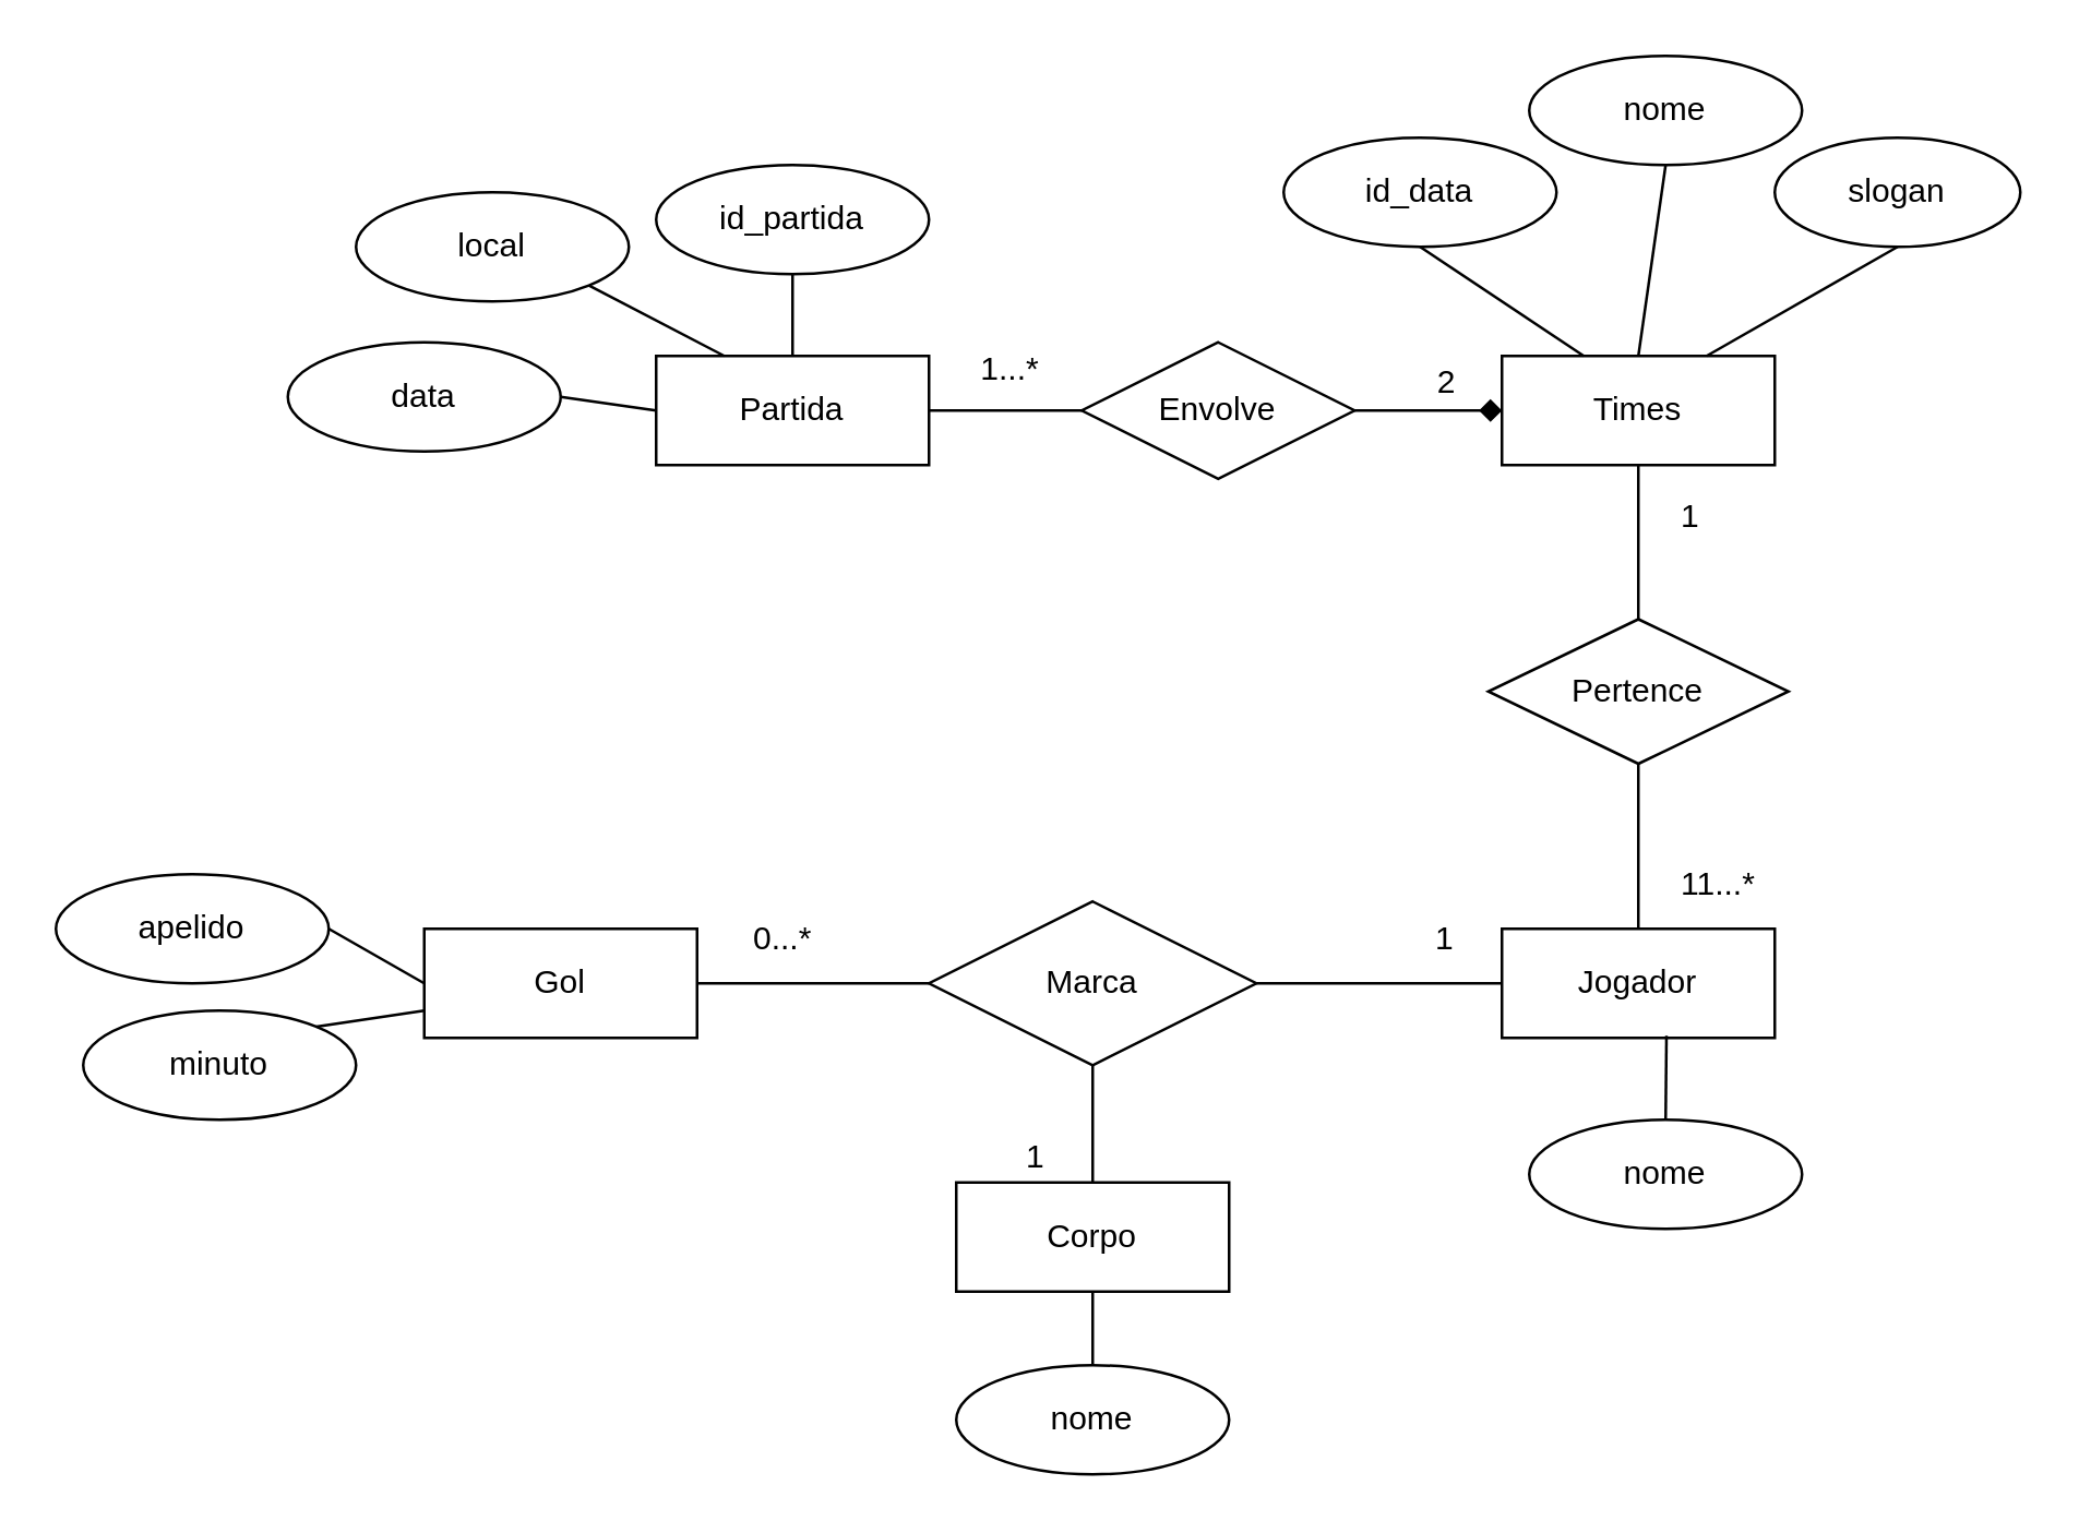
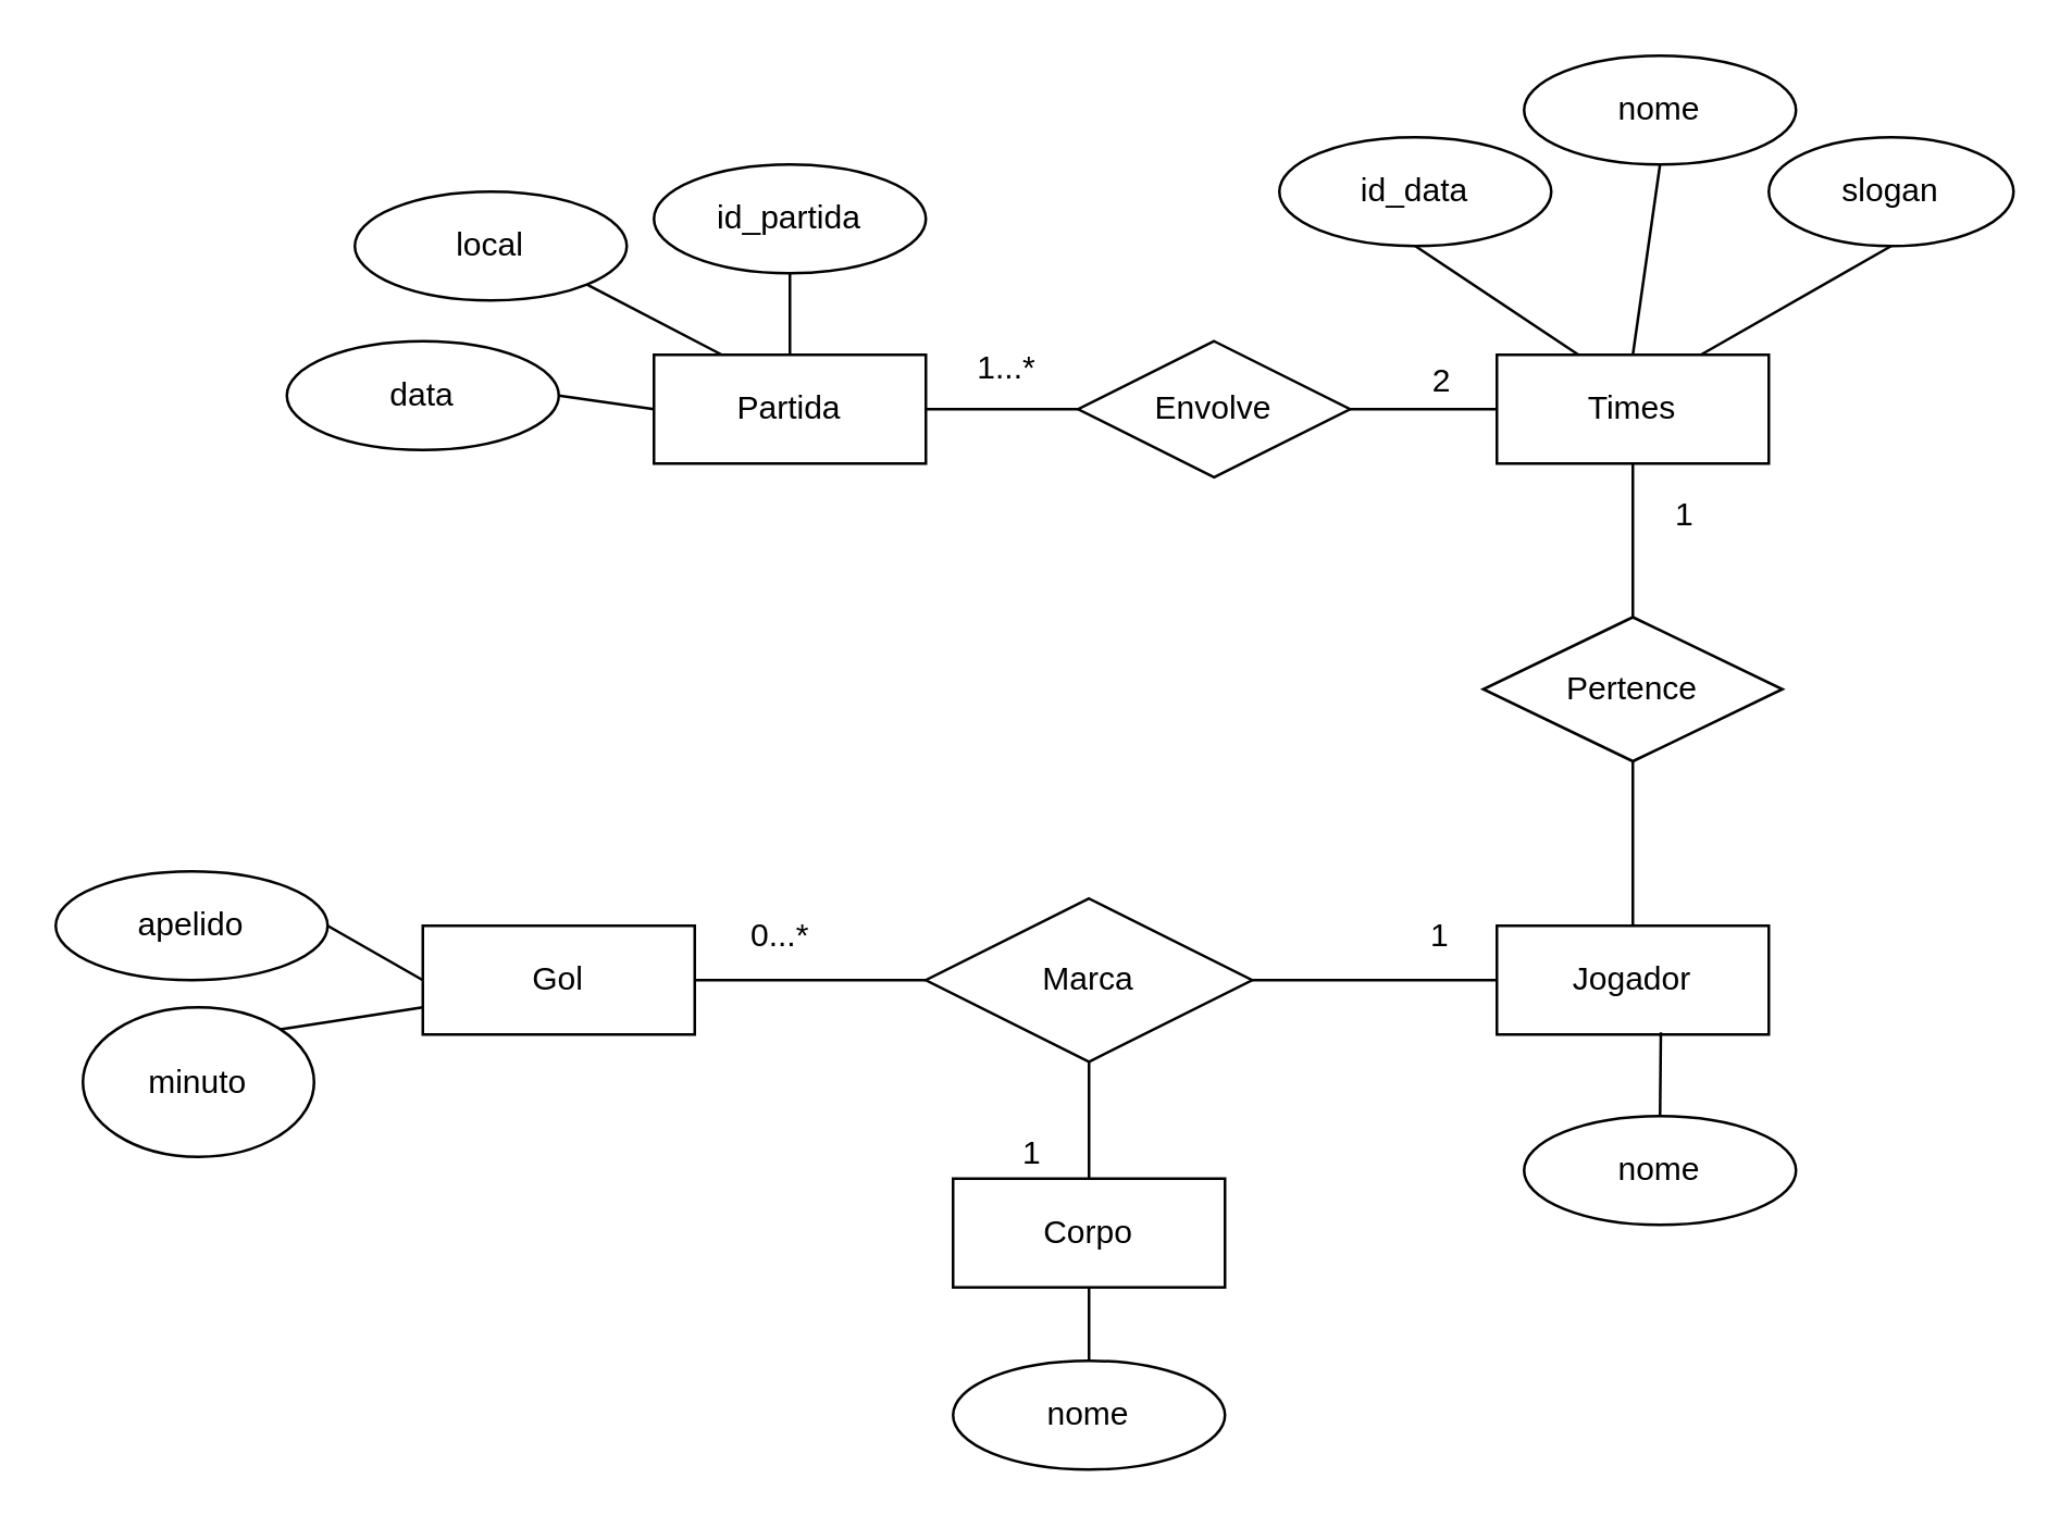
  <mxCell id="0" />
  <mxCell id="1" parent="0" />
  <mxCell id="2" value="Partida" style="whiteSpace=wrap;html=1;align=center;" vertex="1" parent="1"><mxGeometry x="240" y="130" width="100" height="40" as="geometry" /></mxCell>
  <mxCell id="3" value="Times" style="whiteSpace=wrap;html=1;align=center;" vertex="1" parent="1"><mxGeometry x="550" y="130" width="100" height="40" as="geometry" /></mxCell>
  <mxCell id="4" value="id_partida" style="ellipse;whiteSpace=wrap;html=1;align=center;" vertex="1" parent="1"><mxGeometry x="240" y="60" width="100" height="40" as="geometry" /></mxCell>
  <mxCell id="5" value="id_data" style="ellipse;whiteSpace=wrap;html=1;align=center;" vertex="1" parent="1"><mxGeometry x="470" y="50" width="100" height="40" as="geometry" /></mxCell>
  <mxCell id="6" value="nome" style="ellipse;whiteSpace=wrap;html=1;align=center;" vertex="1" parent="1"><mxGeometry x="560" width="100" height="40" as="geometry" y="20" /></mxCell>
  <mxCell id="7" value="slogan" style="ellipse;whiteSpace=wrap;html=1;align=center;" vertex="1" parent="1"><mxGeometry x="650" y="50" width="90" height="40" as="geometry" /></mxCell>
  <mxCell id="8" value="Envolve" style="shape=rhombus;perimeter=rhombusPerimeter;whiteSpace=wrap;html=1;align=center;" vertex="1" parent="1"><mxGeometry x="396" y="125" width="100" height="50" as="geometry" /></mxCell>
  <mxCell id="9" value="" style="endArrow=none;html=1;rounded=0;entryX=0;entryY=0.5;entryDx=0;entryDy=0;exitX=1;exitY=0.5;exitDx=0;exitDy=0;" edge="1" parent="1" source="2" target="8"><mxGeometry width="50" height="50" relative="1" as="geometry"><mxPoint x="290" y="270" as="sourcePoint" /><mxPoint x="340" y="220" as="targetPoint" /></mxGeometry></mxCell>
- <mxCell id="10" value="" style="endArrow=diamond;html=1;rounded=0;entryX=0;entryY=0.5;entryDx=0;entryDy=0;exitX=1;exitY=0.5;exitDx=0;exitDy=0;" edge="1" parent="1" source="8" target="3"><mxGeometry width="50" height="50" relative="1" as="geometry"><mxPoint x="470" y="260" as="sourcePoint" /><mxPoint x="520" y="210" as="targetPoint" /></mxGeometry></mxCell>
+ <mxCell id="10" value="" style="endArrow=none;html=1;rounded=0;entryX=0;entryY=0.5;entryDx=0;entryDy=0;exitX=1;exitY=0.5;exitDx=0;exitDy=0;" edge="1" parent="1" source="8" target="3"><mxGeometry width="50" height="50" relative="1" as="geometry"><mxPoint x="470" y="260" as="sourcePoint" /><mxPoint x="520" y="210" as="targetPoint" /></mxGeometry></mxCell>
  <mxCell id="11" value="2" style="text;html=1;strokeColor=none;fillColor=none;align=center;verticalAlign=middle;whiteSpace=wrap;rounded=0;" vertex="1" parent="1"><mxGeometry x="500" y="125" width="60" height="30" as="geometry" /></mxCell>
  <mxCell id="12" value="1...*" style="text;html=1;strokeColor=none;fillColor=none;align=center;verticalAlign=middle;whiteSpace=wrap;rounded=0;" vertex="1" parent="1"><mxGeometry x="340" y="120" width="60" height="30" as="geometry" /></mxCell>
  <mxCell id="13" value="Jogador" style="whiteSpace=wrap;html=1;align=center;" vertex="1" parent="1"><mxGeometry x="550" y="340" width="100" height="40" as="geometry" /></mxCell>
  <mxCell id="14" value="Pertence" style="shape=rhombus;perimeter=rhombusPerimeter;whiteSpace=wrap;html=1;align=center;" vertex="1" parent="1"><mxGeometry x="545" y="226.5" width="110" height="53" as="geometry" /></mxCell>
  <mxCell id="15" value="" style="endArrow=none;html=1;rounded=0;entryX=0.5;entryY=1;entryDx=0;entryDy=0;exitX=0.5;exitY=0;exitDx=0;exitDy=0;" edge="1" parent="1" source="13" target="14"><mxGeometry width="50" height="50" relative="1" as="geometry"><mxPoint x="470" y="350" as="sourcePoint" /><mxPoint x="520" y="300" as="targetPoint" /></mxGeometry></mxCell>
  <mxCell id="16" value="" style="endArrow=none;html=1;rounded=0;entryX=0.5;entryY=1;entryDx=0;entryDy=0;exitX=0.5;exitY=0;exitDx=0;exitDy=0;" edge="1" parent="1" source="14" target="3"><mxGeometry width="50" height="50" relative="1" as="geometry"><mxPoint x="470" y="340" as="sourcePoint" /><mxPoint x="520" y="290" as="targetPoint" /></mxGeometry></mxCell>
  <mxCell id="17" value="1" style="text;strokeColor=none;fillColor=none;spacingLeft=4;spacingRight=4;overflow=hidden;rotatable=0;points=[[0,0.5],[1,0.5]];portConstraint=eastwest;fontSize=12;" vertex="1" parent="1"><mxGeometry x="610" y="175" width="40" height="30" as="geometry" /></mxCell>
- <mxCell id="18" value="11...*" style="text;strokeColor=none;fillColor=none;spacingLeft=4;spacingRight=4;overflow=hidden;rotatable=0;points=[[0,0.5],[1,0.5]];portConstraint=eastwest;fontSize=12;" vertex="1" parent="1"><mxGeometry x="610" y="310" width="40" height="30" as="geometry" /></mxCell>
  <mxCell id="19" value="local" style="ellipse;whiteSpace=wrap;html=1;align=center;" vertex="1" parent="1"><mxGeometry x="130" y="70" width="100" height="40" as="geometry" /></mxCell>
  <mxCell id="20" value="data" style="ellipse;whiteSpace=wrap;html=1;align=center;" vertex="1" parent="1"><mxGeometry x="105" y="125" width="100" height="40" as="geometry" /></mxCell>
  <mxCell id="21" value="Marca" style="shape=rhombus;perimeter=rhombusPerimeter;whiteSpace=wrap;html=1;align=center;" vertex="1" parent="1"><mxGeometry x="340" y="330" width="120" height="60" as="geometry" /></mxCell>
  <mxCell id="22" value="Gol" style="whiteSpace=wrap;html=1;align=center;" vertex="1" parent="1"><mxGeometry x="155" y="340" width="100" height="40" as="geometry" /></mxCell>
  <mxCell id="23" value="apelido" style="ellipse;whiteSpace=wrap;html=1;align=center;" vertex="1" parent="1"><mxGeometry x="20" y="320" width="100" height="40" as="geometry" /></mxCell>
- <mxCell id="24" value="minuto" style="ellipse;whiteSpace=wrap;html=1;align=center;" vertex="1" parent="1"><mxGeometry x="30" y="370" width="100" height="40" as="geometry" /></mxCell>
+ <mxCell id="24" value="minuto" style="ellipse;whiteSpace=wrap;html=1;align=center;" vertex="1" parent="1"><mxGeometry x="30" y="370" width="85" height="55" as="geometry" /></mxCell>
  <mxCell id="25" value="Corpo" style="whiteSpace=wrap;html=1;align=center;" vertex="1" parent="1"><mxGeometry y="433" width="100" height="40" as="geometry" x="350" /></mxCell>
  <mxCell id="26" value="nome" style="ellipse;whiteSpace=wrap;html=1;align=center;" vertex="1" parent="1"><mxGeometry y="500" width="100" height="40" as="geometry" x="350" /></mxCell>
  <mxCell id="27" value="" style="endArrow=none;html=1;rounded=0;entryX=0;entryY=0.75;entryDx=0;entryDy=0;exitX=1;exitY=0;exitDx=0;exitDy=0;" edge="1" parent="1" source="24" target="22"><mxGeometry width="50" height="50" relative="1" as="geometry"><mxPoint x="110" y="450" as="sourcePoint" /><mxPoint x="160" y="400" as="targetPoint" /></mxGeometry></mxCell>
  <mxCell id="28" value="" style="endArrow=none;html=1;rounded=0;entryX=0;entryY=0.5;entryDx=0;entryDy=0;exitX=1;exitY=0.5;exitDx=0;exitDy=0;" edge="1" parent="1" source="23" target="22"><mxGeometry width="50" height="50" relative="1" as="geometry"><mxPoint x="110" y="290" as="sourcePoint" /><mxPoint x="160" y="240" as="targetPoint" /></mxGeometry></mxCell>
  <mxCell id="29" value="" style="endArrow=none;html=1;rounded=0;exitX=1;exitY=0.5;exitDx=0;exitDy=0;entryX=0;entryY=0.5;entryDx=0;entryDy=0;" edge="1" parent="1" source="22" target="21"><mxGeometry width="50" height="50" relative="1" as="geometry"><mxPoint x="300" y="430" as="sourcePoint" /><mxPoint y="380" as="targetPoint" x="350" /></mxGeometry></mxCell>
  <mxCell id="30" value="" style="endArrow=none;html=1;rounded=0;entryX=0;entryY=0.5;entryDx=0;entryDy=0;exitX=1;exitY=0.5;exitDx=0;exitDy=0;" edge="1" parent="1" source="21" target="13"><mxGeometry width="50" height="50" relative="1" as="geometry"><mxPoint x="470" y="420" as="sourcePoint" /><mxPoint x="520" y="370" as="targetPoint" /></mxGeometry></mxCell>
  <mxCell id="31" value="" style="endArrow=none;html=1;rounded=0;entryX=0.5;entryY=1;entryDx=0;entryDy=0;exitX=0.5;exitY=0;exitDx=0;exitDy=0;" edge="1" parent="1" source="25" target="21"><mxGeometry width="50" height="50" relative="1" as="geometry"><mxPoint x="530" y="470" as="sourcePoint" /><mxPoint x="580" y="420" as="targetPoint" /></mxGeometry></mxCell>
  <mxCell id="32" value="" style="endArrow=none;html=1;rounded=0;entryX=0.5;entryY=1;entryDx=0;entryDy=0;exitX=0.5;exitY=0;exitDx=0;exitDy=0;" edge="1" parent="1" source="26" target="25"><mxGeometry width="50" height="50" relative="1" as="geometry"><mxPoint x="490" y="540" as="sourcePoint" /><mxPoint x="420" y="480" as="targetPoint" /></mxGeometry></mxCell>
  <mxCell id="33" value="" style="endArrow=none;html=1;rounded=0;entryX=1;entryY=1;entryDx=0;entryDy=0;exitX=0.25;exitY=0;exitDx=0;exitDy=0;" edge="1" parent="1" source="2" target="19"><mxGeometry width="50" height="50" relative="1" as="geometry"><mxPoint x="60" y="260" as="sourcePoint" /><mxPoint x="110" y="210" as="targetPoint" /></mxGeometry></mxCell>
  <mxCell id="34" value="" style="endArrow=none;html=1;rounded=0;entryX=0;entryY=0.5;entryDx=0;entryDy=0;exitX=1;exitY=0.5;exitDx=0;exitDy=0;" edge="1" parent="1" source="20" target="2"><mxGeometry width="50" height="50" relative="1" as="geometry"><mxPoint x="190" y="240" as="sourcePoint" /><mxPoint x="240" y="190" as="targetPoint" /></mxGeometry></mxCell>
  <mxCell id="35" value="" style="endArrow=none;html=1;rounded=0;entryX=0.5;entryY=1;entryDx=0;entryDy=0;exitX=0.5;exitY=0;exitDx=0;exitDy=0;" edge="1" parent="1" source="2" target="4"><mxGeometry width="50" height="50" relative="1" as="geometry"><mxPoint x="220" y="280" as="sourcePoint" /><mxPoint x="270" y="230" as="targetPoint" /></mxGeometry></mxCell>
  <mxCell id="36" value="" style="endArrow=none;html=1;rounded=0;entryX=0.5;entryY=1;entryDx=0;entryDy=0;exitX=0.75;exitY=0;exitDx=0;exitDy=0;" edge="1" parent="1" source="3" target="7"><mxGeometry width="50" height="50" relative="1" as="geometry"><mxPoint x="690" y="200" as="sourcePoint" /><mxPoint x="740" y="150" as="targetPoint" /></mxGeometry></mxCell>
  <mxCell id="37" value="" style="endArrow=none;html=1;rounded=0;entryX=0.5;entryY=1;entryDx=0;entryDy=0;exitX=0.5;exitY=0;exitDx=0;exitDy=0;" edge="1" parent="1" source="3" target="6"><mxGeometry width="50" height="50" relative="1" as="geometry"><mxPoint x="670" y="220" as="sourcePoint" /><mxPoint x="720" y="170" as="targetPoint" /></mxGeometry></mxCell>
  <mxCell id="38" value="" style="endArrow=none;html=1;rounded=0;entryX=0.5;entryY=1;entryDx=0;entryDy=0;" edge="1" parent="1" target="5"><mxGeometry width="50" height="50" relative="1" as="geometry"><mxPoint x="580" y="130" as="sourcePoint" /><mxPoint x="820" y="230" as="targetPoint" /></mxGeometry></mxCell>
  <mxCell id="39" value="0...*" style="text;strokeColor=none;fillColor=none;spacingLeft=4;spacingRight=4;overflow=hidden;rotatable=0;points=[[0,0.5],[1,0.5]];portConstraint=eastwest;fontSize=12;" vertex="1" parent="1"><mxGeometry x="270" y="330" width="40" height="30" as="geometry" /></mxCell>
  <mxCell id="40" value="1" style="text;strokeColor=none;fillColor=none;spacingLeft=4;spacingRight=4;overflow=hidden;rotatable=0;points=[[0,0.5],[1,0.5]];portConstraint=eastwest;fontSize=12;" vertex="1" parent="1"><mxGeometry x="520" y="330" width="40" height="30" as="geometry" /></mxCell>
  <mxCell id="41" value="1" style="text;strokeColor=none;fillColor=none;spacingLeft=4;spacingRight=4;overflow=hidden;rotatable=0;points=[[0,0.5],[1,0.5]];portConstraint=eastwest;fontSize=12;" vertex="1" parent="1"><mxGeometry x="370" y="410" width="40" height="30" as="geometry" /></mxCell>
  <mxCell id="42" value="nome" style="ellipse;whiteSpace=wrap;html=1;align=center;" vertex="1" parent="1"><mxGeometry x="560" y="410" width="100" height="40" as="geometry" /></mxCell>
  <mxCell id="43" value="" style="endArrow=none;html=1;rounded=0;entryX=0.603;entryY=0.981;entryDx=0;entryDy=0;entryPerimeter=0;exitX=0.5;exitY=0;exitDx=0;exitDy=0;" edge="1" parent="1" source="42" target="13"><mxGeometry width="50" height="50" relative="1" as="geometry"><mxPoint x="510" y="560" as="sourcePoint" /><mxPoint x="560" y="510" as="targetPoint" /></mxGeometry></mxCell>
